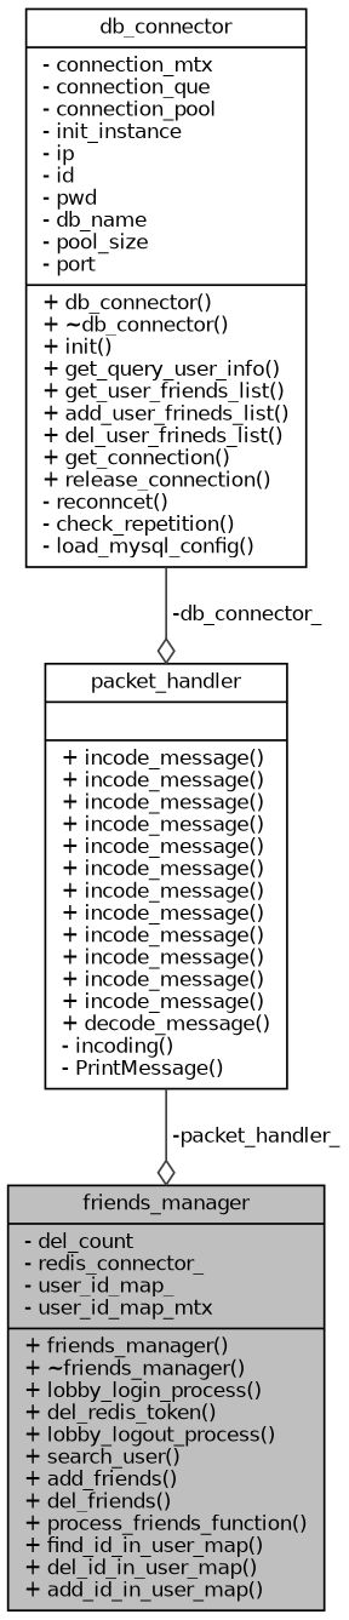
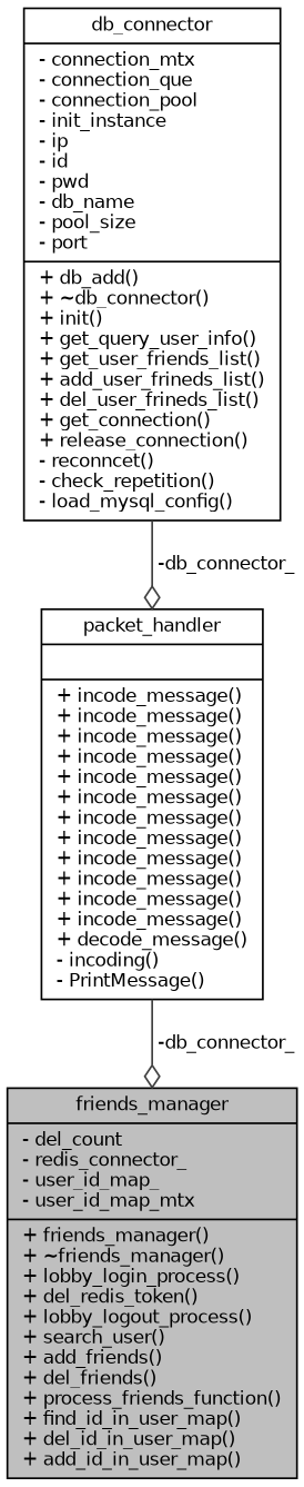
  digraph {
    node [color=black fillcolor=white fontname=Helvetica fontsize=10 shape=record style=filled]
    edge [arrowhead=odiamond color=grey25 fontname=Helvetica fontsize=10 labelfontname=Helvetica labelfontsize=10 style=solid]
    n1 [fillcolor=grey75 fontcolor=black height=0.2 label="{friends_manager\n|- del_count\l- redis_connector_\l- user_id_map_\l- user_id_map_mtx\l|+ friends_manager()\l+ ~friends_manager()\l+ lobby_login_process()\l+ del_redis_token()\l+ lobby_logout_process()\l+ search_user()\l+ add_friends()\l+ del_friends()\l+ process_friends_function()\l+ find_id_in_user_map()\l+ del_id_in_user_map()\l+ add_id_in_user_map()\l}" width=0.4]
    n2 [height=0.2 label="{packet_handler\n||+ incode_message()\l+ incode_message()\l+ incode_message()\l+ incode_message()\l+ incode_message()\l+ incode_message()\l+ incode_message()\l+ incode_message()\l+ incode_message()\l+ incode_message()\l+ incode_message()\l+ incode_message()\l+ decode_message()\l- incoding()\l- PrintMessage()\l}" width=0.4]
-   n3 [height=0.2 label="{db_connector\n|- connection_mtx\l- connection_que\l- connection_pool\l- init_instance\l- ip\l- id\l- pwd\l- db_name\l- pool_size\l- port\l|+ db_connector()\l+ ~db_connector()\l+ init()\l+ get_query_user_info()\l+ get_user_friends_list()\l+ add_user_frineds_list()\l+ del_user_frineds_list()\l+ get_connection()\l+ release_connection()\l- reconncet()\l- check_repetition()\l- load_mysql_config()\l}" width=0.4]
-   n2 -> n1 [label=" -packet_handler_"]
+   n3 [height=0.2 label="{db_connector\n|- connection_mtx\l- connection_que\l- connection_pool\l- init_instance\l- ip\l- id\l- pwd\l- db_name\l- pool_size\l- port\l|+ db_add()\l+ ~db_connector()\l+ init()\l+ get_query_user_info()\l+ get_user_friends_list()\l+ add_user_frineds_list()\l+ del_user_frineds_list()\l+ get_connection()\l+ release_connection()\l- reconncet()\l- check_repetition()\l- load_mysql_config()\l}" width=0.4]
+   n2 -> n1 [label=" -db_connector_"]
    n3 -> n2 [label=" -db_connector_"]
  }
